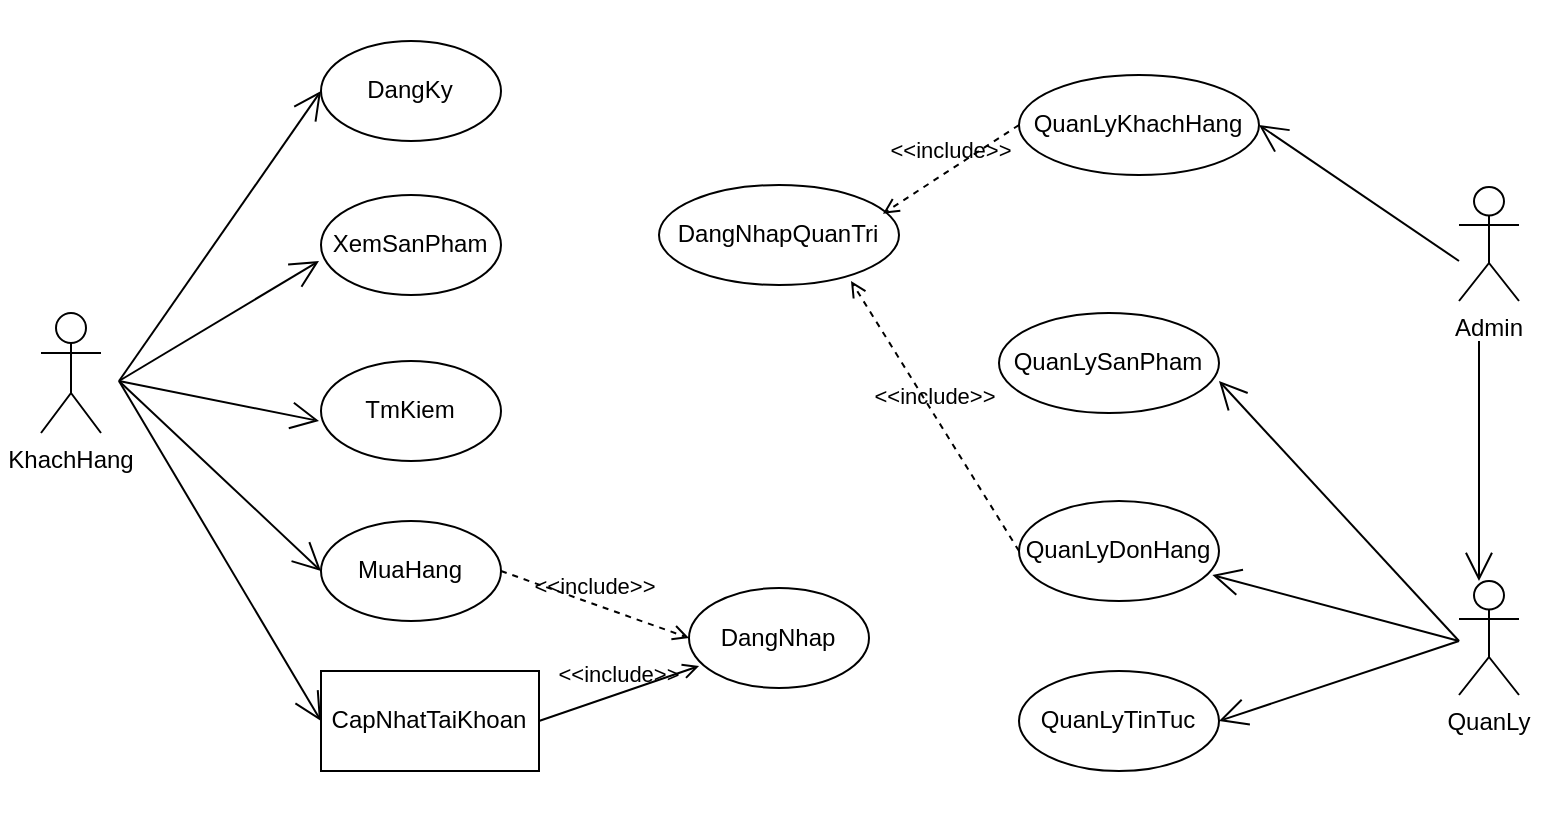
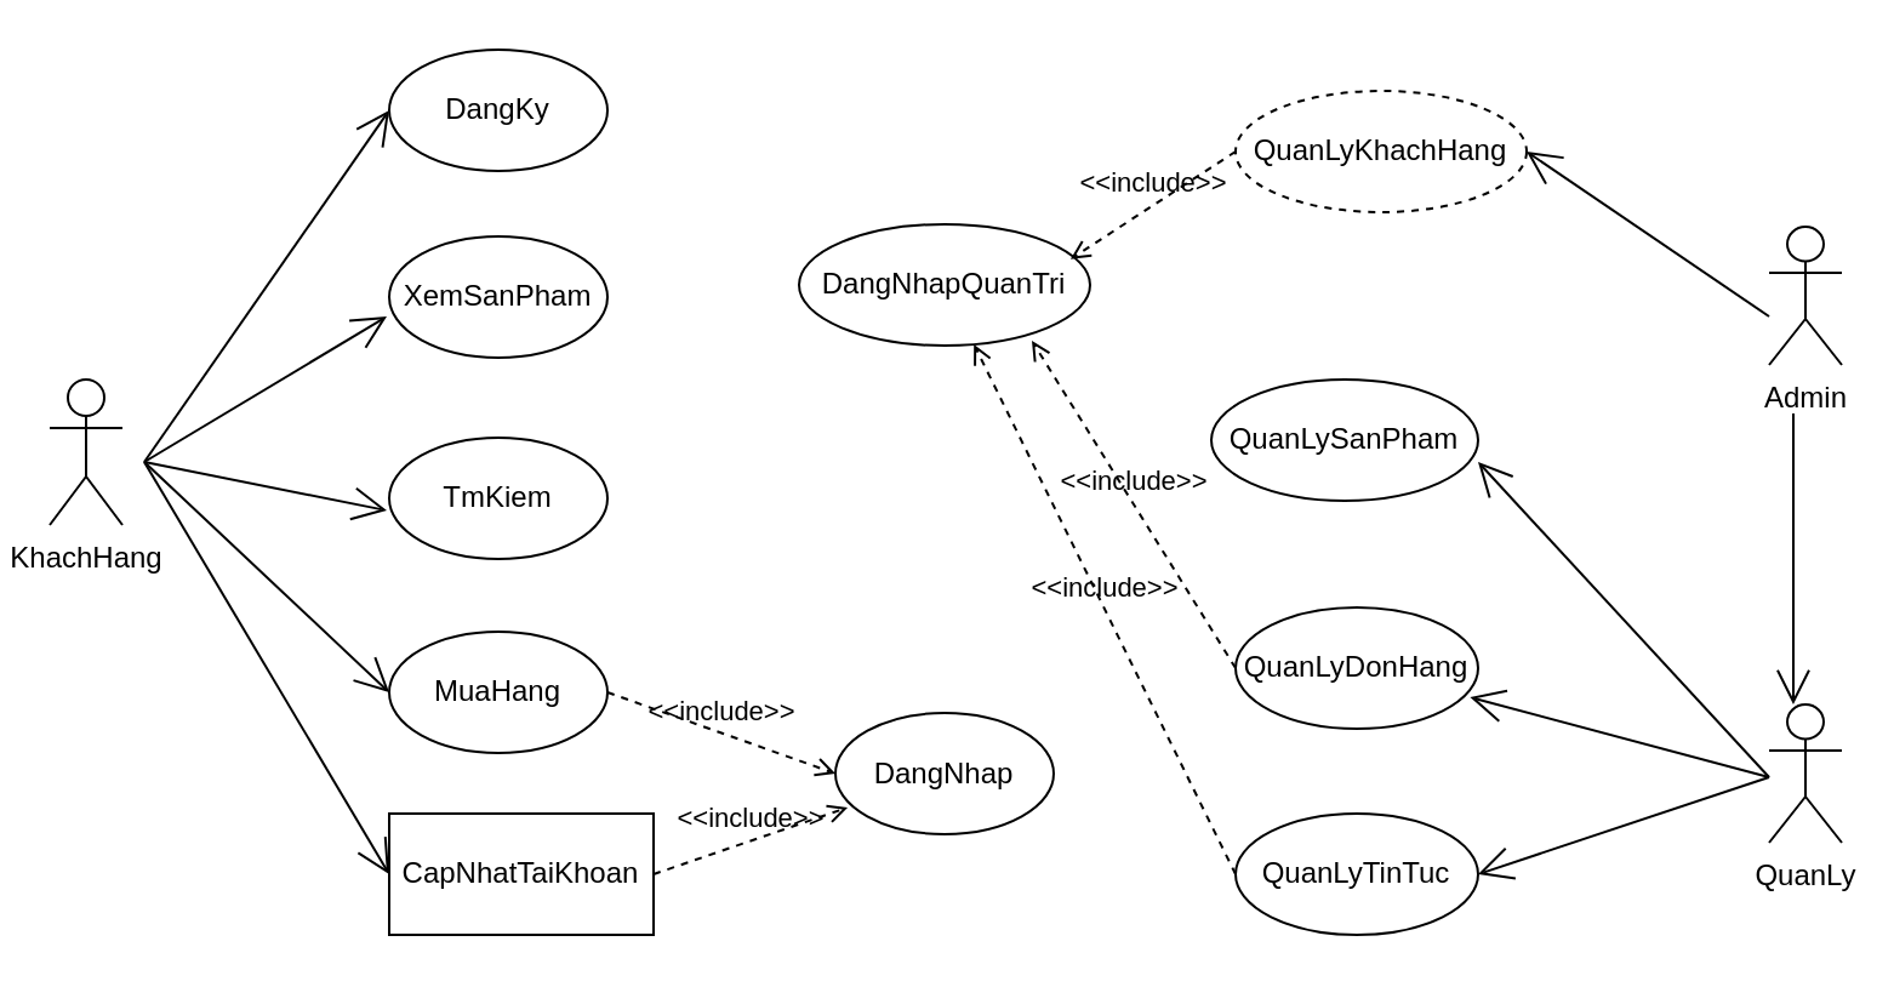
  <mxCell id="0" />
  <mxCell id="1" parent="0" />
  <mxCell id="2" value="KhachHang" style="shape=umlActor;verticalLabelPosition=bottom;labelBackgroundColor=#ffffff;verticalAlign=top;html=1;" parent="1" vertex="1"><mxGeometry x="20" y="156" width="30" height="60" as="geometry" /></mxCell>
  <mxCell id="3" value="DangKy" style="ellipse;whiteSpace=wrap;html=1;" parent="1" vertex="1"><mxGeometry x="160" y="20" width="90" height="50" as="geometry" /></mxCell>
  <mxCell id="4" value="XemSanPham" style="ellipse;whiteSpace=wrap;html=1;" parent="1" vertex="1"><mxGeometry x="160" y="97" width="90" height="50" as="geometry" /></mxCell>
  <mxCell id="5" value="TmKiem&lt;br&gt;" style="ellipse;whiteSpace=wrap;html=1;" parent="1" vertex="1"><mxGeometry x="160" y="180" width="90" height="50" as="geometry" /></mxCell>
  <mxCell id="6" value="MuaHang&lt;br&gt;" style="ellipse;whiteSpace=wrap;html=1;" parent="1" vertex="1"><mxGeometry x="160" y="260" width="90" height="50" as="geometry" /></mxCell>
  <mxCell id="7" value="CapNhatTaiKhoan&lt;br&gt;" style="whiteSpace=wrap;html=1;rounded=0;" parent="1" vertex="1"><mxGeometry x="160" y="335" width="109" height="50" as="geometry" /></mxCell>
  <mxCell id="8" value="DangNhap" style="ellipse;whiteSpace=wrap;html=1;" parent="1" vertex="1"><mxGeometry x="344" y="293.5" width="90" height="50" as="geometry" /></mxCell>
  <mxCell id="9" value="" style="endArrow=open;endFill=1;endSize=12;html=1;entryX=0;entryY=0.5;entryDx=0;entryDy=0;" parent="1" target="3" edge="1"><mxGeometry width="160" relative="1" as="geometry"><mxPoint x="59" y="190" as="sourcePoint" /><mxPoint x="169" y="490" as="targetPoint" /></mxGeometry></mxCell>
  <mxCell id="10" value="" style="endArrow=open;endFill=1;endSize=12;html=1;" parent="1" edge="1"><mxGeometry width="160" relative="1" as="geometry"><mxPoint x="59" y="190" as="sourcePoint" /><mxPoint x="159" y="130" as="targetPoint" /></mxGeometry></mxCell>
  <mxCell id="11" value="" style="endArrow=open;endFill=1;endSize=12;html=1;" parent="1" edge="1"><mxGeometry width="160" relative="1" as="geometry"><mxPoint x="59" y="190" as="sourcePoint" /><mxPoint x="159" y="210" as="targetPoint" /></mxGeometry></mxCell>
  <mxCell id="12" value="" style="endArrow=open;endFill=1;endSize=12;html=1;entryX=0;entryY=0.5;entryDx=0;entryDy=0;" parent="1" target="6" edge="1"><mxGeometry width="160" relative="1" as="geometry"><mxPoint x="59" y="190" as="sourcePoint" /><mxPoint x="169" y="220" as="targetPoint" /></mxGeometry></mxCell>
  <mxCell id="13" value="" style="endArrow=open;endFill=1;endSize=12;html=1;entryX=0;entryY=0.5;entryDx=0;entryDy=0;" parent="1" target="7" edge="1"><mxGeometry width="160" relative="1" as="geometry"><mxPoint x="59" y="190" as="sourcePoint" /><mxPoint x="170" y="295" as="targetPoint" /></mxGeometry></mxCell>
  <mxCell id="14" value="QuanLyDonHang" style="ellipse;whiteSpace=wrap;html=1;" parent="1" vertex="1"><mxGeometry x="509" y="250" width="100" height="50" as="geometry" /></mxCell>
  <mxCell id="15" value="QuanLySanPham" style="ellipse;whiteSpace=wrap;html=1;" parent="1" vertex="1"><mxGeometry x="499" y="156" width="110" height="50" as="geometry" /></mxCell>
- <mxCell id="16" value="QuanLyKhachHang" style="ellipse;whiteSpace=wrap;html=1;" parent="1" vertex="1"><mxGeometry x="509" y="37" width="120" height="50" as="geometry" /></mxCell>
+ <mxCell id="16" value="QuanLyKhachHang" style="ellipse;whiteSpace=wrap;html=1;dashed=1;" parent="1" vertex="1"><mxGeometry x="509" y="37" width="120" height="50" as="geometry" /></mxCell>
  <mxCell id="17" value="QuanLyTinTuc" style="ellipse;whiteSpace=wrap;html=1;" parent="1" vertex="1"><mxGeometry x="509" y="335" width="100" height="50" as="geometry" /></mxCell>
  <mxCell id="18" value="Admin&lt;br&gt;" style="shape=umlActor;verticalLabelPosition=bottom;labelBackgroundColor=#ffffff;verticalAlign=top;html=1;" parent="1" vertex="1"><mxGeometry x="729" y="93" width="30" height="57" as="geometry" /></mxCell>
  <mxCell id="19" value="QuanLy&lt;br&gt;" style="shape=umlActor;verticalLabelPosition=bottom;labelBackgroundColor=#ffffff;verticalAlign=top;html=1;" parent="1" vertex="1"><mxGeometry x="729" y="290" width="30" height="57" as="geometry" /></mxCell>
  <mxCell id="20" value="" style="endArrow=open;endFill=1;endSize=12;html=1;entryX=1;entryY=0.5;entryDx=0;entryDy=0;" parent="1" target="16" edge="1"><mxGeometry width="160" relative="1" as="geometry"><mxPoint x="729" y="130" as="sourcePoint" /><mxPoint x="619" y="191" as="targetPoint" /></mxGeometry></mxCell>
  <mxCell id="21" value="" style="endArrow=open;endFill=1;endSize=12;html=1;entryX=0.333;entryY=0;entryDx=0;entryDy=0;entryPerimeter=0;" parent="1" target="19" edge="1"><mxGeometry width="160" relative="1" as="geometry"><mxPoint x="739" y="170" as="sourcePoint" /><mxPoint x="619" y="283" as="targetPoint" /></mxGeometry></mxCell>
  <mxCell id="22" value="" style="endArrow=open;endFill=1;endSize=12;html=1;" parent="1" edge="1"><mxGeometry width="160" relative="1" as="geometry"><mxPoint x="729" y="320" as="sourcePoint" /><mxPoint x="609" y="360" as="targetPoint" /></mxGeometry></mxCell>
  <mxCell id="23" value="" style="endArrow=open;endFill=1;endSize=12;html=1;" parent="1" edge="1"><mxGeometry width="160" relative="1" as="geometry"><mxPoint x="729" y="320" as="sourcePoint" /><mxPoint x="609" y="190" as="targetPoint" /></mxGeometry></mxCell>
  <mxCell id="24" value="" style="endArrow=open;endFill=1;endSize=12;html=1;entryX=0.967;entryY=0.74;entryDx=0;entryDy=0;entryPerimeter=0;" parent="1" target="14" edge="1"><mxGeometry width="160" relative="1" as="geometry"><mxPoint x="729" y="320" as="sourcePoint" /><mxPoint x="619" y="200" as="targetPoint" /></mxGeometry></mxCell>
- <mxCell id="25" value="&amp;lt;&amp;lt;include&amp;gt;&amp;gt;" style="edgeStyle=none;html=1;endArrow=open;verticalAlign=bottom;dashed=0;labelBackgroundColor=none;exitX=1;exitY=0.5;exitDx=0;exitDy=0;entryX=0.056;entryY=0.78;entryDx=0;entryDy=0;entryPerimeter=0;" parent="1" source="7" target="8" edge="1"><mxGeometry width="160" relative="1" as="geometry"><mxPoint x="9" y="410" as="sourcePoint" /><mxPoint x="169" y="410" as="targetPoint" /></mxGeometry></mxCell>
+ <mxCell id="25" value="&amp;lt;&amp;lt;include&amp;gt;&amp;gt;" style="edgeStyle=none;html=1;endArrow=open;verticalAlign=bottom;dashed=1;labelBackgroundColor=none;exitX=1;exitY=0.5;exitDx=0;exitDy=0;entryX=0.056;entryY=0.78;entryDx=0;entryDy=0;entryPerimeter=0;" parent="1" source="7" target="8" edge="1"><mxGeometry width="160" relative="1" as="geometry"><mxPoint x="9" y="410" as="sourcePoint" /><mxPoint x="169" y="410" as="targetPoint" /></mxGeometry></mxCell>
  <mxCell id="26" value="&amp;lt;&amp;lt;include&amp;gt;&amp;gt;" style="edgeStyle=none;html=1;endArrow=open;verticalAlign=bottom;dashed=1;labelBackgroundColor=none;exitX=1;exitY=0.5;exitDx=0;exitDy=0;entryX=0;entryY=0.5;entryDx=0;entryDy=0;" parent="1" source="6" target="8" edge="1"><mxGeometry width="160" relative="1" as="geometry"><mxPoint x="260" y="370" as="sourcePoint" /><mxPoint x="364" y="309" as="targetPoint" /></mxGeometry></mxCell>
  <mxCell id="27" value="DangNhapQuanTri" style="ellipse;whiteSpace=wrap;html=1;" parent="1" vertex="1"><mxGeometry x="329" y="92" width="120" height="50" as="geometry" /></mxCell>
  <mxCell id="28" value="&amp;lt;&amp;lt;include&amp;gt;&amp;gt;" style="edgeStyle=none;html=1;endArrow=open;verticalAlign=bottom;dashed=1;labelBackgroundColor=none;exitX=0;exitY=0.5;exitDx=0;exitDy=0;" parent="1" source="14" edge="1"><mxGeometry width="160" relative="1" as="geometry"><mxPoint x="260" y="295" as="sourcePoint" /><mxPoint x="425" y="140" as="targetPoint" /></mxGeometry></mxCell>
  <mxCell id="29" value="&amp;lt;&amp;lt;include&amp;gt;&amp;gt;" style="edgeStyle=none;html=1;endArrow=open;verticalAlign=bottom;dashed=1;labelBackgroundColor=none;exitX=0;exitY=0.5;exitDx=0;exitDy=0;entryX=0.933;entryY=0.287;entryDx=0;entryDy=0;entryPerimeter=0;" parent="1" source="16" target="27" edge="1"><mxGeometry width="160" relative="1" as="geometry"><mxPoint x="509" y="191" as="sourcePoint" /><mxPoint x="454" y="158" as="targetPoint" /></mxGeometry></mxCell>
+ <mxCell id="30" value="&amp;lt;&amp;lt;include&amp;gt;&amp;gt;" style="edgeStyle=none;html=1;endArrow=open;verticalAlign=bottom;dashed=1;labelBackgroundColor=none;exitX=0;exitY=0.5;exitDx=0;exitDy=0;" parent="1" source="17" target="27" edge="1"><mxGeometry width="160" relative="1" as="geometry"><mxPoint x="499" y="283" as="sourcePoint" /><mxPoint x="452" y="166" as="targetPoint" /></mxGeometry></mxCell>
